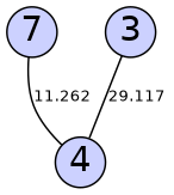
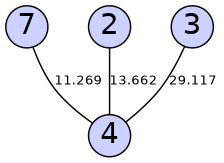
  graph {
    node [fillcolor="0.650 0.200 1.000" fixedsize=true fontname=Helvetica fontsize=20 shape=circle style=filled]
    edge [fontname=Helvetica fontsize=9]
    n1 [label=7 width=0.4]
    4 [width=0.4]
+   2 [width=0.4]
    3 [width=0.4]
-   n1 -- 4 [label=11.262]
+   n1 -- 4 [label=11.269]
+   2 -- 4 [label=13.662]
    3 -- 4 [label=29.117]
  }
